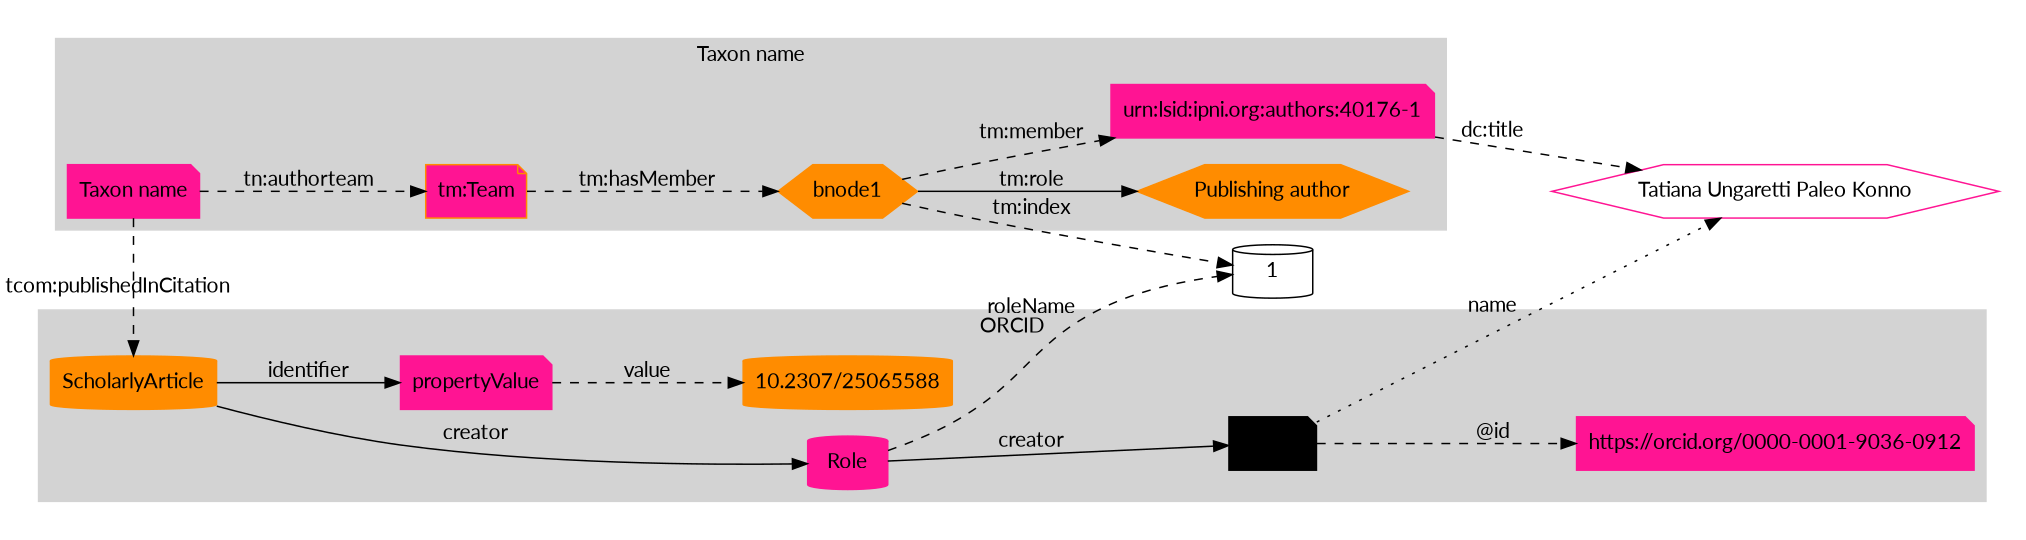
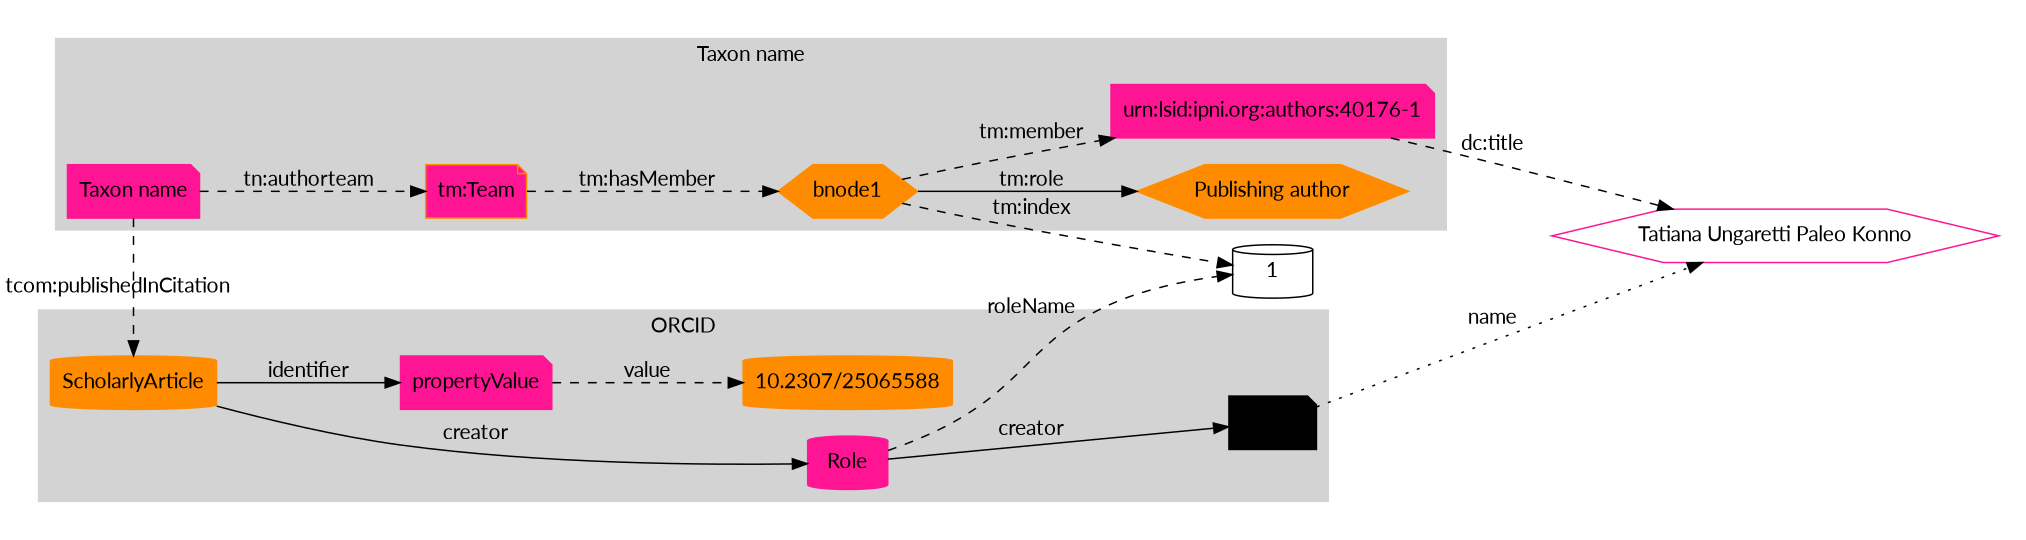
  digraph {
    fontname=Lato
    newrank=true
    rankdir=LR
    node [color=deeppink fontname=Lato shape=note style=filled]
    edge [fontname=Lato style=dashed]
    n1 [label="Taxon name"]
    n2 [color=darkorange label=ScholarlyArticle shape=cylinder]
    n3 [color=darkorange fillcolor=deeppink label="tm:Team"]
    bnode1 [color=darkorange shape=hexagon]
    n5 [color=darkorange label="Publishing author" shape=hexagon]
    n6 [label="urn:lsid:ipni.org:authors:40176-1"]
    n7 [label=Role shape=cylinder]
    n8 [label=propertyValue]
    n9 [color=black label=Person]
-   "https://orcid.org/0000-0001-9036-0912"
    n11 [color=darkorange label="10.2307/25065588" shape=cylinder]
    n12 [color=black label=1 shape=cylinder style=""]
    n13 [label="Tatiana Ungaretti Paleo Konno" shape=hexagon style=""]
    subgraph sub_1 {
      rank=same
      n1
      n2
    }
    subgraph cluster_2 {
      color=lightgrey
      label="Taxon name"
      style=filled
      n1
      n3
      bnode1
      n5
      n6
    }
    subgraph cluster_3 {
      color=lightgrey
      label=ORCID
      style=filled
      n2
      n7
      n8
      n9
-     "https://orcid.org/0000-0001-9036-0912"
      n11
    }
    n1 -> n2 [label="tcom:publishedInCitation"]
    n1 -> n3 [label="tn:authorteam"]
    n2 -> n7 [label=creator style=solid]
    n2 -> n8 [label=identifier style=solid]
    n3 -> bnode1 [label="tm:hasMember"]
    bnode1 -> n5 [label="tm:role" style=solid]
    bnode1 -> n6 [label="tm:member"]
    bnode1 -> n12 [label="tm:index"]
    n6 -> n13 [label="dc:title"]
    n7 -> n9 [label=creator style=solid]
    n7 -> n12 [label=roleName]
    n8 -> n11 [label=value]
-   n9 -> "https://orcid.org/0000-0001-9036-0912" [label="@id"]
    n9 -> n13 [label=name style=dotted]
  }
